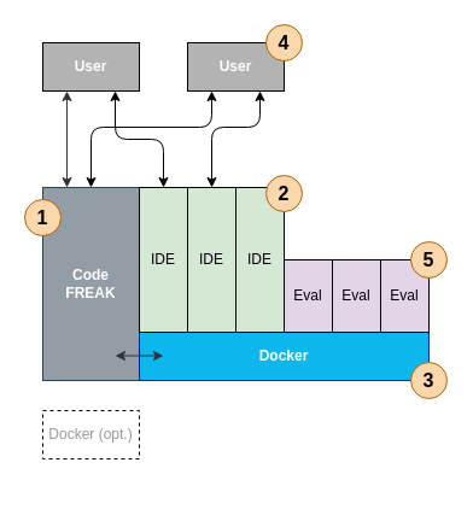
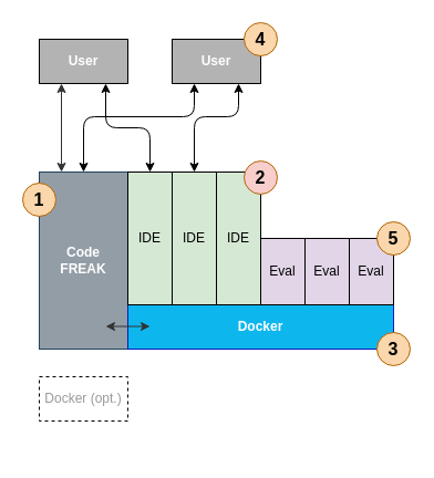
  <mxCell id="0" />
  <mxCell id="1" parent="0" />
  <mxCell id="2" value="Code&lt;br&gt;FREAK&lt;br&gt;" style="rounded=0;whiteSpace=wrap;html=1;fillColor=#929DA6;strokeColor=#23445d;fontStyle=1;fontColor=#FFFFFF;" parent="1" vertex="1"><mxGeometry x="35" y="155" width="80" height="160" as="geometry" /></mxCell>
  <mxCell id="3" value="Docker (opt.)" style="rounded=0;whiteSpace=wrap;html=1;dashed=1;fontColor=#999999;" parent="1" vertex="1"><mxGeometry x="35" y="340" width="80" height="40" as="geometry" /></mxCell>
  <mxCell id="4" value="Docker&lt;br&gt;" style="rounded=0;whiteSpace=wrap;html=1;fillColor=#0db7ed;strokeColor=#001DBC;fontColor=#ffffff;fontStyle=1" parent="1" vertex="1"><mxGeometry x="115" y="275" width="240" height="40" as="geometry" /></mxCell>
  <mxCell id="5" value="IDE&lt;br&gt;" style="rounded=0;whiteSpace=wrap;html=1;fillColor=#d5e8d4;strokeColor=#000000;" parent="1" vertex="1"><mxGeometry x="115" y="155" width="40" height="120" as="geometry" /></mxCell>
  <mxCell id="6" value="IDE&lt;br&gt;" style="rounded=0;whiteSpace=wrap;html=1;fillColor=#d5e8d4;strokeColor=#000000;" parent="1" vertex="1"><mxGeometry x="155" y="155" width="40" height="120" as="geometry" /></mxCell>
  <mxCell id="7" value="IDE&lt;br&gt;" style="rounded=0;whiteSpace=wrap;html=1;fillColor=#d5e8d4;strokeColor=#000000;" parent="1" vertex="1"><mxGeometry x="195" y="155" width="40" height="120" as="geometry" /></mxCell>
  <mxCell id="8" value="" style="endArrow=classic;startArrow=classic;html=1;fontSize=26;fontColor=#333333;strokeColor=#333333;" parent="1" edge="1"><mxGeometry width="50" height="50" relative="1" as="geometry"><mxPoint x="95" y="294.5" as="sourcePoint" /><mxPoint x="135" y="294.5" as="targetPoint" /></mxGeometry></mxCell>
  <mxCell id="9" value="&lt;font style=&quot;font-size: 16px ; line-height: 230%&quot;&gt;&lt;b&gt;1&lt;/b&gt;&lt;/font&gt;" style="ellipse;whiteSpace=wrap;html=1;aspect=fixed;strokeColor=#b46504;fillColor=#fad7ac;fontSize=26;" parent="1" vertex="1"><mxGeometry x="20" y="165" width="30" height="30" as="geometry" /></mxCell>
- <mxCell id="10" value="&lt;font style=&quot;font-size: 16px ; line-height: 230%&quot;&gt;&lt;b&gt;2&lt;/b&gt;&lt;/font&gt;" style="ellipse;whiteSpace=wrap;html=1;aspect=fixed;strokeColor=#b46504;fillColor=#fad7ac;fontSize=26;" parent="1" vertex="1"><mxGeometry x="220" y="145" width="30" height="30" as="geometry" /></mxCell>
+ <mxCell id="10" value="&lt;font style=&quot;font-size: 16px ; line-height: 230%&quot;&gt;&lt;b&gt;2&lt;/b&gt;&lt;/font&gt;" style="ellipse;whiteSpace=wrap;html=1;aspect=fixed;strokeColor=#b46504;fillColor=#f8cecc;fontSize=26;" parent="1" vertex="1"><mxGeometry x="220" y="145" width="30" height="30" as="geometry" /></mxCell>
  <mxCell id="11" value="&lt;font style=&quot;font-size: 16px ; line-height: 230%&quot;&gt;&lt;b&gt;3&lt;/b&gt;&lt;/font&gt;" style="ellipse;whiteSpace=wrap;html=1;aspect=fixed;strokeColor=#b46504;fillColor=#fad7ac;fontSize=26;" parent="1" vertex="1"><mxGeometry x="340" y="300" width="30" height="30" as="geometry" /></mxCell>
  <mxCell id="12" style="edgeStyle=orthogonalEdgeStyle;rounded=1;orthogonalLoop=1;jettySize=auto;html=1;exitX=0.75;exitY=1;exitDx=0;exitDy=0;startArrow=classic;startFill=1;strokeColor=#000000;fontSize=12;fontColor=#FFFFFF;entryX=0.5;entryY=0;entryDx=0;entryDy=0;" parent="1" source="13" edge="1" target="5"><mxGeometry relative="1" as="geometry"><mxPoint x="215" y="155" as="targetPoint" /><Array as="points"><mxPoint x="95" y="115" /><mxPoint x="135" y="115" /></Array></mxGeometry></mxCell>
  <mxCell id="13" value="&lt;font style=&quot;font-size: 12px&quot;&gt;User&lt;/font&gt;" style="rounded=0;whiteSpace=wrap;html=1;strokeColor=#000000;fillColor=#B3B3B3;fontSize=12;fontColor=#FFFFFF;fontStyle=1" parent="1" vertex="1"><mxGeometry x="35" y="35" width="80" height="40" as="geometry" /></mxCell>
  <mxCell id="14" style="rounded=1;orthogonalLoop=1;jettySize=auto;html=1;exitX=0.25;exitY=1;exitDx=0;exitDy=0;entryX=0.5;entryY=0;entryDx=0;entryDy=0;strokeColor=#000000;fontSize=12;fontColor=#FFFFFF;elbow=vertical;edgeStyle=orthogonalEdgeStyle;startArrow=classic;startFill=1;" parent="1" source="16" target="2" edge="1"><mxGeometry relative="1" as="geometry"><Array as="points"><mxPoint x="175" y="105" /><mxPoint x="75" y="105" /></Array></mxGeometry></mxCell>
  <mxCell id="15" style="edgeStyle=orthogonalEdgeStyle;rounded=1;orthogonalLoop=1;jettySize=auto;html=1;exitX=0.75;exitY=1;exitDx=0;exitDy=0;entryX=0.5;entryY=0;entryDx=0;entryDy=0;startArrow=classic;startFill=1;strokeColor=#000000;fontSize=12;fontColor=#FFFFFF;" parent="1" source="16" target="6" edge="1"><mxGeometry relative="1" as="geometry"><Array as="points"><mxPoint x="215" y="105" /><mxPoint x="175" y="105" /></Array></mxGeometry></mxCell>
  <mxCell id="16" value="&lt;font style=&quot;font-size: 12px&quot;&gt;User&lt;/font&gt;" style="rounded=0;whiteSpace=wrap;html=1;strokeColor=#000000;fillColor=#B3B3B3;fontSize=12;fontColor=#FFFFFF;fontStyle=1" parent="1" vertex="1"><mxGeometry x="155" y="35" width="80" height="40" as="geometry" /></mxCell>
  <mxCell id="17" value="" style="endArrow=classic;startArrow=classic;html=1;strokeColor=#333333;fontSize=12;fontColor=#FFFFFF;entryX=0.25;entryY=1;entryDx=0;entryDy=0;exitX=0.25;exitY=0;exitDx=0;exitDy=0;" parent="1" source="2" target="13" edge="1"><mxGeometry width="50" height="50" relative="1" as="geometry"><mxPoint x="25" y="125" as="sourcePoint" /><mxPoint x="75" y="75" as="targetPoint" /></mxGeometry></mxCell>
  <mxCell id="18" value="&lt;font style=&quot;font-size: 16px ; line-height: 230%&quot;&gt;&lt;b&gt;4&lt;/b&gt;&lt;/font&gt;" style="ellipse;whiteSpace=wrap;html=1;aspect=fixed;strokeColor=#b46504;fillColor=#fad7ac;fontSize=26;" parent="1" vertex="1"><mxGeometry x="220" y="20" width="30" height="30" as="geometry" /></mxCell>
  <mxCell id="19" value="Text" style="text;html=1;resizable=0;points=[];autosize=1;align=left;verticalAlign=top;spacingTop=-4;fontSize=12;fontColor=#FFFFFF;" parent="1" vertex="1"><mxGeometry x="279" y="390" width="40" height="20" as="geometry" /></mxCell>
  <mxCell id="20" value="Eval" style="rounded=0;whiteSpace=wrap;html=1;fillColor=#e1d5e7;" vertex="1" parent="1"><mxGeometry x="235" y="215" width="40" height="60" as="geometry" /></mxCell>
  <mxCell id="21" value="Eval" style="rounded=0;whiteSpace=wrap;html=1;fillColor=#e1d5e7;" vertex="1" parent="1"><mxGeometry x="275" y="215" width="40" height="60" as="geometry" /></mxCell>
  <mxCell id="22" value="Eval" style="rounded=0;whiteSpace=wrap;html=1;fillColor=#e1d5e7;" vertex="1" parent="1"><mxGeometry x="315" y="215" width="40" height="60" as="geometry" /></mxCell>
  <mxCell id="23" value="&lt;font style=&quot;font-size: 16px ; line-height: 230%&quot;&gt;&lt;b&gt;5&lt;/b&gt;&lt;/font&gt;" style="ellipse;whiteSpace=wrap;html=1;aspect=fixed;strokeColor=#b46504;fillColor=#fad7ac;fontSize=26;" vertex="1" parent="1"><mxGeometry x="340" y="200" width="30" height="30" as="geometry" /></mxCell>
